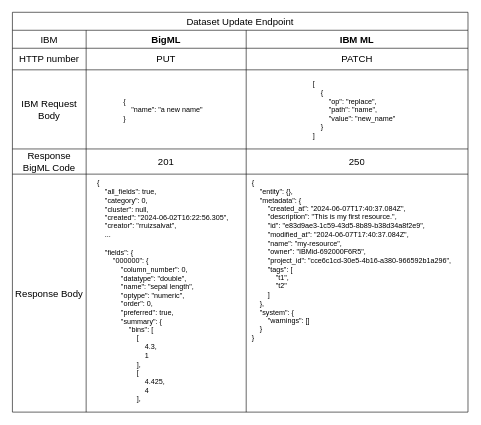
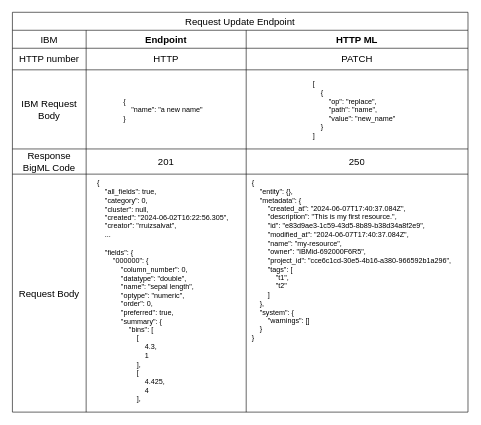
  <mxCell id="0" />
  <mxCell id="1" parent="0" />
- <mxCell id="2" value="Dataset Update Endpoint" style="shape=table;startSize=30;container=1;collapsible=0;childLayout=tableLayout;strokeColor=default;fontSize=16;" parent="1" vertex="1"><mxGeometry x="20" y="20" width="760" height="667" as="geometry" /></mxCell>
+ <mxCell id="2" value="Request Update Endpoint" style="shape=table;startSize=30;container=1;collapsible=0;childLayout=tableLayout;strokeColor=default;fontSize=16;" parent="1" vertex="1"><mxGeometry x="20" y="20" width="760" height="667" as="geometry" /></mxCell>
  <mxCell id="3" value="" style="shape=tableRow;horizontal=0;startSize=0;swimlaneHead=0;swimlaneBody=0;strokeColor=inherit;top=0;left=0;bottom=0;right=0;collapsible=0;dropTarget=0;fillColor=none;points=[[0,0.5],[1,0.5]];portConstraint=eastwest;fontSize=16;" parent="2" vertex="1"><mxGeometry y="30" width="760" height="30" as="geometry" /></mxCell>
  <mxCell id="4" value="IBM" style="shape=partialRectangle;html=1;whiteSpace=wrap;connectable=0;strokeColor=inherit;overflow=hidden;fillColor=none;top=0;left=0;bottom=0;right=0;pointerEvents=1;fontSize=16;" parent="3" vertex="1"><mxGeometry width="123" height="30" as="geometry"><mxRectangle width="123" height="30" as="alternateBounds" /></mxGeometry></mxCell>
- <mxCell id="5" value="&lt;b&gt;BigML&lt;/b&gt;" style="shape=partialRectangle;html=1;whiteSpace=wrap;connectable=0;strokeColor=inherit;overflow=hidden;fillColor=none;top=0;left=0;bottom=0;right=0;pointerEvents=1;fontSize=16;" parent="3" vertex="1"><mxGeometry x="123" width="267" height="30" as="geometry"><mxRectangle width="267" height="30" as="alternateBounds" /></mxGeometry></mxCell>
- <mxCell id="6" value="&lt;b&gt;IBM ML&lt;/b&gt;" style="shape=partialRectangle;html=1;whiteSpace=wrap;connectable=0;strokeColor=inherit;overflow=hidden;fillColor=none;top=0;left=0;bottom=0;right=0;pointerEvents=1;fontSize=16;" parent="3" vertex="1"><mxGeometry x="390" width="370" height="30" as="geometry"><mxRectangle width="370" height="30" as="alternateBounds" /></mxGeometry></mxCell>
+ <mxCell id="5" value="&lt;b&gt;Endpoint&lt;/b&gt;" style="shape=partialRectangle;html=1;whiteSpace=wrap;connectable=0;strokeColor=inherit;overflow=hidden;fillColor=none;top=0;left=0;bottom=0;right=0;pointerEvents=1;fontSize=16;" parent="3" vertex="1"><mxGeometry x="123" width="267" height="30" as="geometry"><mxRectangle width="267" height="30" as="alternateBounds" /></mxGeometry></mxCell>
+ <mxCell id="6" value="&lt;b&gt;HTTP ML&lt;/b&gt;" style="shape=partialRectangle;html=1;whiteSpace=wrap;connectable=0;strokeColor=inherit;overflow=hidden;fillColor=none;top=0;left=0;bottom=0;right=0;pointerEvents=1;fontSize=16;" parent="3" vertex="1"><mxGeometry x="390" width="370" height="30" as="geometry"><mxRectangle width="370" height="30" as="alternateBounds" /></mxGeometry></mxCell>
  <mxCell id="7" value="" style="shape=tableRow;horizontal=0;startSize=0;swimlaneHead=0;swimlaneBody=0;strokeColor=inherit;top=0;left=0;bottom=0;right=0;collapsible=0;dropTarget=0;fillColor=none;points=[[0,0.5],[1,0.5]];portConstraint=eastwest;fontSize=16;" parent="2" vertex="1"><mxGeometry y="60" width="760" height="36" as="geometry" /></mxCell>
  <mxCell id="8" value="HTTP number" style="shape=partialRectangle;html=1;whiteSpace=wrap;connectable=0;strokeColor=inherit;overflow=hidden;fillColor=none;top=0;left=0;bottom=0;right=0;pointerEvents=1;fontSize=16;" parent="7" vertex="1"><mxGeometry width="123" height="36" as="geometry"><mxRectangle width="123" height="36" as="alternateBounds" /></mxGeometry></mxCell>
- <mxCell id="9" value="PUT" style="shape=partialRectangle;html=1;whiteSpace=wrap;connectable=0;strokeColor=inherit;overflow=hidden;fillColor=none;top=0;left=0;bottom=0;right=0;pointerEvents=1;fontSize=16;" parent="7" vertex="1"><mxGeometry x="123" width="267" height="36" as="geometry"><mxRectangle width="267" height="36" as="alternateBounds" /></mxGeometry></mxCell>
+ <mxCell id="9" value="HTTP" style="shape=partialRectangle;html=1;whiteSpace=wrap;connectable=0;strokeColor=inherit;overflow=hidden;fillColor=none;top=0;left=0;bottom=0;right=0;pointerEvents=1;fontSize=16;" parent="7" vertex="1"><mxGeometry x="123" width="267" height="36" as="geometry"><mxRectangle width="267" height="36" as="alternateBounds" /></mxGeometry></mxCell>
  <mxCell id="10" value="PATCH" style="shape=partialRectangle;html=1;whiteSpace=wrap;connectable=0;strokeColor=inherit;overflow=hidden;fillColor=none;top=0;left=0;bottom=0;right=0;pointerEvents=1;fontSize=16;" parent="7" vertex="1"><mxGeometry x="390" width="370" height="36" as="geometry"><mxRectangle width="370" height="36" as="alternateBounds" /></mxGeometry></mxCell>
  <mxCell id="11" value="" style="shape=tableRow;horizontal=0;startSize=0;swimlaneHead=0;swimlaneBody=0;strokeColor=inherit;top=0;left=0;bottom=0;right=0;collapsible=0;dropTarget=0;fillColor=none;points=[[0,0.5],[1,0.5]];portConstraint=eastwest;fontSize=16;" parent="2" vertex="1"><mxGeometry y="96" width="760" height="132" as="geometry" /></mxCell>
  <mxCell id="12" value="IBM Request Body" style="shape=partialRectangle;html=1;whiteSpace=wrap;connectable=0;strokeColor=inherit;overflow=hidden;fillColor=none;top=0;left=0;bottom=0;right=0;pointerEvents=1;fontSize=16;" parent="11" vertex="1"><mxGeometry width="123" height="132" as="geometry"><mxRectangle width="123" height="132" as="alternateBounds" /></mxGeometry></mxCell>
  <mxCell id="13" value="" style="shape=partialRectangle;html=1;whiteSpace=wrap;connectable=0;strokeColor=inherit;overflow=hidden;fillColor=none;top=0;left=0;bottom=0;right=0;pointerEvents=1;fontSize=16;" parent="11" vertex="1"><mxGeometry x="123" width="267" height="132" as="geometry"><mxRectangle width="267" height="132" as="alternateBounds" /></mxGeometry></mxCell>
  <mxCell id="14" value="" style="shape=partialRectangle;html=1;whiteSpace=wrap;connectable=0;strokeColor=inherit;overflow=hidden;fillColor=none;top=0;left=0;bottom=0;right=0;pointerEvents=1;fontSize=16;" parent="11" vertex="1"><mxGeometry x="390" width="370" height="132" as="geometry"><mxRectangle width="370" height="132" as="alternateBounds" /></mxGeometry></mxCell>
  <mxCell id="15" style="shape=tableRow;horizontal=0;startSize=0;swimlaneHead=0;swimlaneBody=0;strokeColor=inherit;top=0;left=0;bottom=0;right=0;collapsible=0;dropTarget=0;fillColor=none;points=[[0,0.5],[1,0.5]];portConstraint=eastwest;fontSize=16;" parent="2" vertex="1"><mxGeometry y="228" width="760" height="42" as="geometry" /></mxCell>
  <mxCell id="16" value="Response BigML Code" style="shape=partialRectangle;html=1;whiteSpace=wrap;connectable=0;strokeColor=inherit;overflow=hidden;fillColor=none;top=0;left=0;bottom=0;right=0;pointerEvents=1;fontSize=16;" parent="15" vertex="1"><mxGeometry width="123" height="42" as="geometry"><mxRectangle width="123" height="42" as="alternateBounds" /></mxGeometry></mxCell>
  <mxCell id="17" value="201" style="shape=partialRectangle;html=1;whiteSpace=wrap;connectable=0;strokeColor=inherit;overflow=hidden;fillColor=none;top=0;left=0;bottom=0;right=0;pointerEvents=1;fontSize=16;" parent="15" vertex="1"><mxGeometry x="123" width="267" height="42" as="geometry"><mxRectangle width="267" height="42" as="alternateBounds" /></mxGeometry></mxCell>
  <mxCell id="18" value="250" style="shape=partialRectangle;html=1;whiteSpace=wrap;connectable=0;strokeColor=inherit;overflow=hidden;fillColor=none;top=0;left=0;bottom=0;right=0;pointerEvents=1;fontSize=16;" parent="15" vertex="1"><mxGeometry x="390" width="370" height="42" as="geometry"><mxRectangle width="370" height="42" as="alternateBounds" /></mxGeometry></mxCell>
  <mxCell id="19" style="shape=tableRow;horizontal=0;startSize=0;swimlaneHead=0;swimlaneBody=0;strokeColor=inherit;top=0;left=0;bottom=0;right=0;collapsible=0;dropTarget=0;fillColor=none;points=[[0,0.5],[1,0.5]];portConstraint=eastwest;fontSize=16;" parent="2" vertex="1"><mxGeometry y="270" width="760" height="397" as="geometry" /></mxCell>
- <mxCell id="20" value="Response Body" style="shape=partialRectangle;html=1;whiteSpace=wrap;connectable=0;strokeColor=inherit;overflow=hidden;fillColor=none;top=0;left=0;bottom=0;right=0;pointerEvents=1;fontSize=16;" parent="19" vertex="1"><mxGeometry width="123" height="397" as="geometry"><mxRectangle width="123" height="397" as="alternateBounds" /></mxGeometry></mxCell>
+ <mxCell id="20" value="Request Body" style="shape=partialRectangle;html=1;whiteSpace=wrap;connectable=0;strokeColor=inherit;overflow=hidden;fillColor=none;top=0;left=0;bottom=0;right=0;pointerEvents=1;fontSize=16;" parent="19" vertex="1"><mxGeometry width="123" height="397" as="geometry"><mxRectangle width="123" height="397" as="alternateBounds" /></mxGeometry></mxCell>
  <mxCell id="21" style="shape=partialRectangle;html=1;whiteSpace=wrap;connectable=0;strokeColor=inherit;overflow=hidden;fillColor=none;top=0;left=0;bottom=0;right=0;pointerEvents=1;fontSize=16;" parent="19" vertex="1"><mxGeometry x="123" width="267" height="397" as="geometry"><mxRectangle width="267" height="397" as="alternateBounds" /></mxGeometry></mxCell>
  <mxCell id="22" style="shape=partialRectangle;html=1;whiteSpace=wrap;connectable=0;strokeColor=inherit;overflow=hidden;fillColor=none;top=0;left=0;bottom=0;right=0;pointerEvents=1;fontSize=16;" parent="19" vertex="1"><mxGeometry x="390" width="370" height="397" as="geometry"><mxRectangle width="370" height="397" as="alternateBounds" /></mxGeometry></mxCell>
  <mxCell id="23" value="&lt;div style=&quot;text-align: justify;&quot;&gt;&lt;div&gt;{&lt;/div&gt;&lt;div&gt;&amp;nbsp; &amp;nbsp; &quot;name&quot;: &quot;a new name&quot;&lt;/div&gt;&lt;div&gt;}&lt;/div&gt;&lt;/div&gt;" style="text;html=1;align=center;verticalAlign=middle;resizable=0;points=[];autosize=1;strokeColor=none;fillColor=none;" parent="1" vertex="1"><mxGeometry x="191" y="153" width="160" height="60" as="geometry" /></mxCell>
  <mxCell id="24" value="&lt;div style=&quot;text-align: justify;&quot;&gt;[&lt;/div&gt;&lt;div style=&quot;text-align: justify;&quot;&gt;&amp;nbsp; &amp;nbsp; {&lt;/div&gt;&lt;div style=&quot;text-align: justify;&quot;&gt;&amp;nbsp; &amp;nbsp; &amp;nbsp; &amp;nbsp; &quot;op&quot;: &quot;replace&quot;,&lt;/div&gt;&lt;div style=&quot;text-align: justify;&quot;&gt;&amp;nbsp; &amp;nbsp; &amp;nbsp; &amp;nbsp; &quot;path&quot;: &quot;name&quot;,&lt;/div&gt;&lt;div style=&quot;text-align: justify;&quot;&gt;&amp;nbsp; &amp;nbsp; &amp;nbsp; &amp;nbsp; &quot;value&quot;: &quot;new_name&quot;&lt;/div&gt;&lt;div style=&quot;text-align: justify;&quot;&gt;&amp;nbsp; &amp;nbsp; }&lt;/div&gt;&lt;div style=&quot;text-align: justify;&quot;&gt;]&lt;/div&gt;" style="text;html=1;align=center;verticalAlign=middle;resizable=0;points=[];autosize=1;strokeColor=none;fillColor=none;" parent="1" vertex="1"><mxGeometry x="510" y="128" width="160" height="110" as="geometry" /></mxCell>
  <mxCell id="25" value="&lt;div style=&quot;text-align: justify;&quot;&gt;{&lt;/div&gt;&lt;div style=&quot;text-align: justify;&quot;&gt;&amp;nbsp; &amp;nbsp; &quot;all_fields&quot;: true,&lt;/div&gt;&lt;div style=&quot;text-align: justify;&quot;&gt;&amp;nbsp; &amp;nbsp; &quot;category&quot;: 0,&lt;/div&gt;&lt;div style=&quot;text-align: justify;&quot;&gt;&amp;nbsp; &amp;nbsp; &quot;cluster&quot;: null,&lt;/div&gt;&lt;div style=&quot;text-align: justify;&quot;&gt;&amp;nbsp; &amp;nbsp; &quot;created&quot;: &quot;2024-06-02T16:22:56.305&quot;,&lt;/div&gt;&lt;div style=&quot;text-align: justify;&quot;&gt;&amp;nbsp; &amp;nbsp; &quot;creator&quot;: &quot;rruizsalvat&quot;,&lt;/div&gt;&lt;div style=&quot;text-align: justify;&quot;&gt;&amp;nbsp; &amp;nbsp; ...&lt;/div&gt;&lt;div style=&quot;text-align: justify;&quot;&gt;&amp;nbsp; &amp;nbsp;&amp;nbsp;&lt;/div&gt;&lt;div style=&quot;text-align: justify;&quot;&gt;&amp;nbsp; &amp;nbsp; &quot;fields&quot;: {&lt;/div&gt;&lt;div style=&quot;text-align: justify;&quot;&gt;&amp;nbsp; &amp;nbsp; &amp;nbsp; &amp;nbsp; &quot;000000&quot;: {&lt;/div&gt;&lt;div style=&quot;text-align: justify;&quot;&gt;&amp;nbsp; &amp;nbsp; &amp;nbsp; &amp;nbsp; &amp;nbsp; &amp;nbsp; &quot;column_number&quot;: 0,&lt;/div&gt;&lt;div style=&quot;text-align: justify;&quot;&gt;&amp;nbsp; &amp;nbsp; &amp;nbsp; &amp;nbsp; &amp;nbsp; &amp;nbsp; &quot;datatype&quot;: &quot;double&quot;,&lt;/div&gt;&lt;div style=&quot;text-align: justify;&quot;&gt;&amp;nbsp; &amp;nbsp; &amp;nbsp; &amp;nbsp; &amp;nbsp; &amp;nbsp; &quot;name&quot;: &quot;sepal length&quot;,&lt;/div&gt;&lt;div style=&quot;text-align: justify;&quot;&gt;&amp;nbsp; &amp;nbsp; &amp;nbsp; &amp;nbsp; &amp;nbsp; &amp;nbsp; &quot;optype&quot;: &quot;numeric&quot;,&lt;/div&gt;&lt;div style=&quot;text-align: justify;&quot;&gt;&amp;nbsp; &amp;nbsp; &amp;nbsp; &amp;nbsp; &amp;nbsp; &amp;nbsp; &quot;order&quot;: 0,&lt;/div&gt;&lt;div style=&quot;text-align: justify;&quot;&gt;&amp;nbsp; &amp;nbsp; &amp;nbsp; &amp;nbsp; &amp;nbsp; &amp;nbsp; &quot;preferred&quot;: true,&lt;/div&gt;&lt;div style=&quot;text-align: justify;&quot;&gt;&amp;nbsp; &amp;nbsp; &amp;nbsp; &amp;nbsp; &amp;nbsp; &amp;nbsp; &quot;summary&quot;: {&lt;/div&gt;&lt;div style=&quot;text-align: justify;&quot;&gt;&amp;nbsp; &amp;nbsp; &amp;nbsp; &amp;nbsp; &amp;nbsp; &amp;nbsp; &amp;nbsp; &amp;nbsp; &quot;bins&quot;: [&lt;/div&gt;&lt;div style=&quot;text-align: justify;&quot;&gt;&amp;nbsp; &amp;nbsp; &amp;nbsp; &amp;nbsp; &amp;nbsp; &amp;nbsp; &amp;nbsp; &amp;nbsp; &amp;nbsp; &amp;nbsp; [&lt;/div&gt;&lt;div style=&quot;text-align: justify;&quot;&gt;&amp;nbsp; &amp;nbsp; &amp;nbsp; &amp;nbsp; &amp;nbsp; &amp;nbsp; &amp;nbsp; &amp;nbsp; &amp;nbsp; &amp;nbsp; &amp;nbsp; &amp;nbsp; 4.3,&lt;/div&gt;&lt;div style=&quot;text-align: justify;&quot;&gt;&amp;nbsp; &amp;nbsp; &amp;nbsp; &amp;nbsp; &amp;nbsp; &amp;nbsp; &amp;nbsp; &amp;nbsp; &amp;nbsp; &amp;nbsp; &amp;nbsp; &amp;nbsp; 1&lt;/div&gt;&lt;div style=&quot;text-align: justify;&quot;&gt;&amp;nbsp; &amp;nbsp; &amp;nbsp; &amp;nbsp; &amp;nbsp; &amp;nbsp; &amp;nbsp; &amp;nbsp; &amp;nbsp; &amp;nbsp; ],&lt;/div&gt;&lt;div style=&quot;text-align: justify;&quot;&gt;&amp;nbsp; &amp;nbsp; &amp;nbsp; &amp;nbsp; &amp;nbsp; &amp;nbsp; &amp;nbsp; &amp;nbsp; &amp;nbsp; &amp;nbsp; [&lt;/div&gt;&lt;div style=&quot;text-align: justify;&quot;&gt;&amp;nbsp; &amp;nbsp; &amp;nbsp; &amp;nbsp; &amp;nbsp; &amp;nbsp; &amp;nbsp; &amp;nbsp; &amp;nbsp; &amp;nbsp; &amp;nbsp; &amp;nbsp; 4.425,&lt;/div&gt;&lt;div style=&quot;text-align: justify;&quot;&gt;&amp;nbsp; &amp;nbsp; &amp;nbsp; &amp;nbsp; &amp;nbsp; &amp;nbsp; &amp;nbsp; &amp;nbsp; &amp;nbsp; &amp;nbsp; &amp;nbsp; &amp;nbsp; 4&lt;/div&gt;&lt;div style=&quot;text-align: justify;&quot;&gt;&amp;nbsp; &amp;nbsp; &amp;nbsp; &amp;nbsp; &amp;nbsp; &amp;nbsp; &amp;nbsp; &amp;nbsp; &amp;nbsp; &amp;nbsp; ],&lt;/div&gt;" style="text;html=1;align=center;verticalAlign=middle;whiteSpace=wrap;rounded=0;" parent="1" vertex="1"><mxGeometry x="141" y="290" width="260" height="390" as="geometry" /></mxCell>
  <mxCell id="26" value="&lt;div style=&quot;text-align: justify;&quot;&gt;&lt;div&gt;{&lt;/div&gt;&lt;div&gt;&amp;nbsp; &amp;nbsp; &quot;entity&quot;: {},&lt;/div&gt;&lt;div&gt;&amp;nbsp; &amp;nbsp; &quot;metadata&quot;: {&lt;/div&gt;&lt;div&gt;&amp;nbsp; &amp;nbsp; &amp;nbsp; &amp;nbsp; &quot;created_at&quot;: &quot;2024-06-07T17:40:37.084Z&quot;,&lt;/div&gt;&lt;div&gt;&amp;nbsp; &amp;nbsp; &amp;nbsp; &amp;nbsp; &quot;description&quot;: &quot;This is my first resource.&quot;,&lt;/div&gt;&lt;div&gt;&amp;nbsp; &amp;nbsp; &amp;nbsp; &amp;nbsp; &quot;id&quot;: &quot;e83d9ae3-1c59-43d5-8b89-b38d34a8f2e9&quot;,&lt;/div&gt;&lt;div&gt;&amp;nbsp; &amp;nbsp; &amp;nbsp; &amp;nbsp; &quot;modified_at&quot;: &quot;2024-06-07T17:40:37.084Z&quot;,&lt;/div&gt;&lt;div&gt;&amp;nbsp; &amp;nbsp; &amp;nbsp; &amp;nbsp; &quot;name&quot;: &quot;my-resource&quot;,&lt;/div&gt;&lt;div&gt;&amp;nbsp; &amp;nbsp; &amp;nbsp; &amp;nbsp; &quot;owner&quot;: &quot;IBMid-692000F6R5&quot;,&lt;/div&gt;&lt;div&gt;&amp;nbsp; &amp;nbsp; &amp;nbsp; &amp;nbsp; &quot;project_id&quot;: &quot;cce6c1cd-30e5-4b16-a380-966592b1a296&quot;,&lt;/div&gt;&lt;div&gt;&amp;nbsp; &amp;nbsp; &amp;nbsp; &amp;nbsp; &quot;tags&quot;: [&lt;/div&gt;&lt;div&gt;&amp;nbsp; &amp;nbsp; &amp;nbsp; &amp;nbsp; &amp;nbsp; &amp;nbsp; &quot;t1&quot;,&lt;/div&gt;&lt;div&gt;&amp;nbsp; &amp;nbsp; &amp;nbsp; &amp;nbsp; &amp;nbsp; &amp;nbsp; &quot;t2&quot;&lt;/div&gt;&lt;div&gt;&amp;nbsp; &amp;nbsp; &amp;nbsp; &amp;nbsp; ]&lt;/div&gt;&lt;div&gt;&amp;nbsp; &amp;nbsp; },&lt;/div&gt;&lt;div&gt;&amp;nbsp; &amp;nbsp; &quot;system&quot;: {&lt;/div&gt;&lt;div&gt;&amp;nbsp; &amp;nbsp; &amp;nbsp; &amp;nbsp; &quot;warnings&quot;: []&lt;/div&gt;&lt;div&gt;&amp;nbsp; &amp;nbsp; }&lt;/div&gt;&lt;div&gt;}&lt;/div&gt;&lt;/div&gt;" style="text;html=1;align=center;verticalAlign=middle;whiteSpace=wrap;rounded=0;" parent="1" vertex="1"><mxGeometry x="411" y="350" width="350" height="167" as="geometry" /></mxCell>
